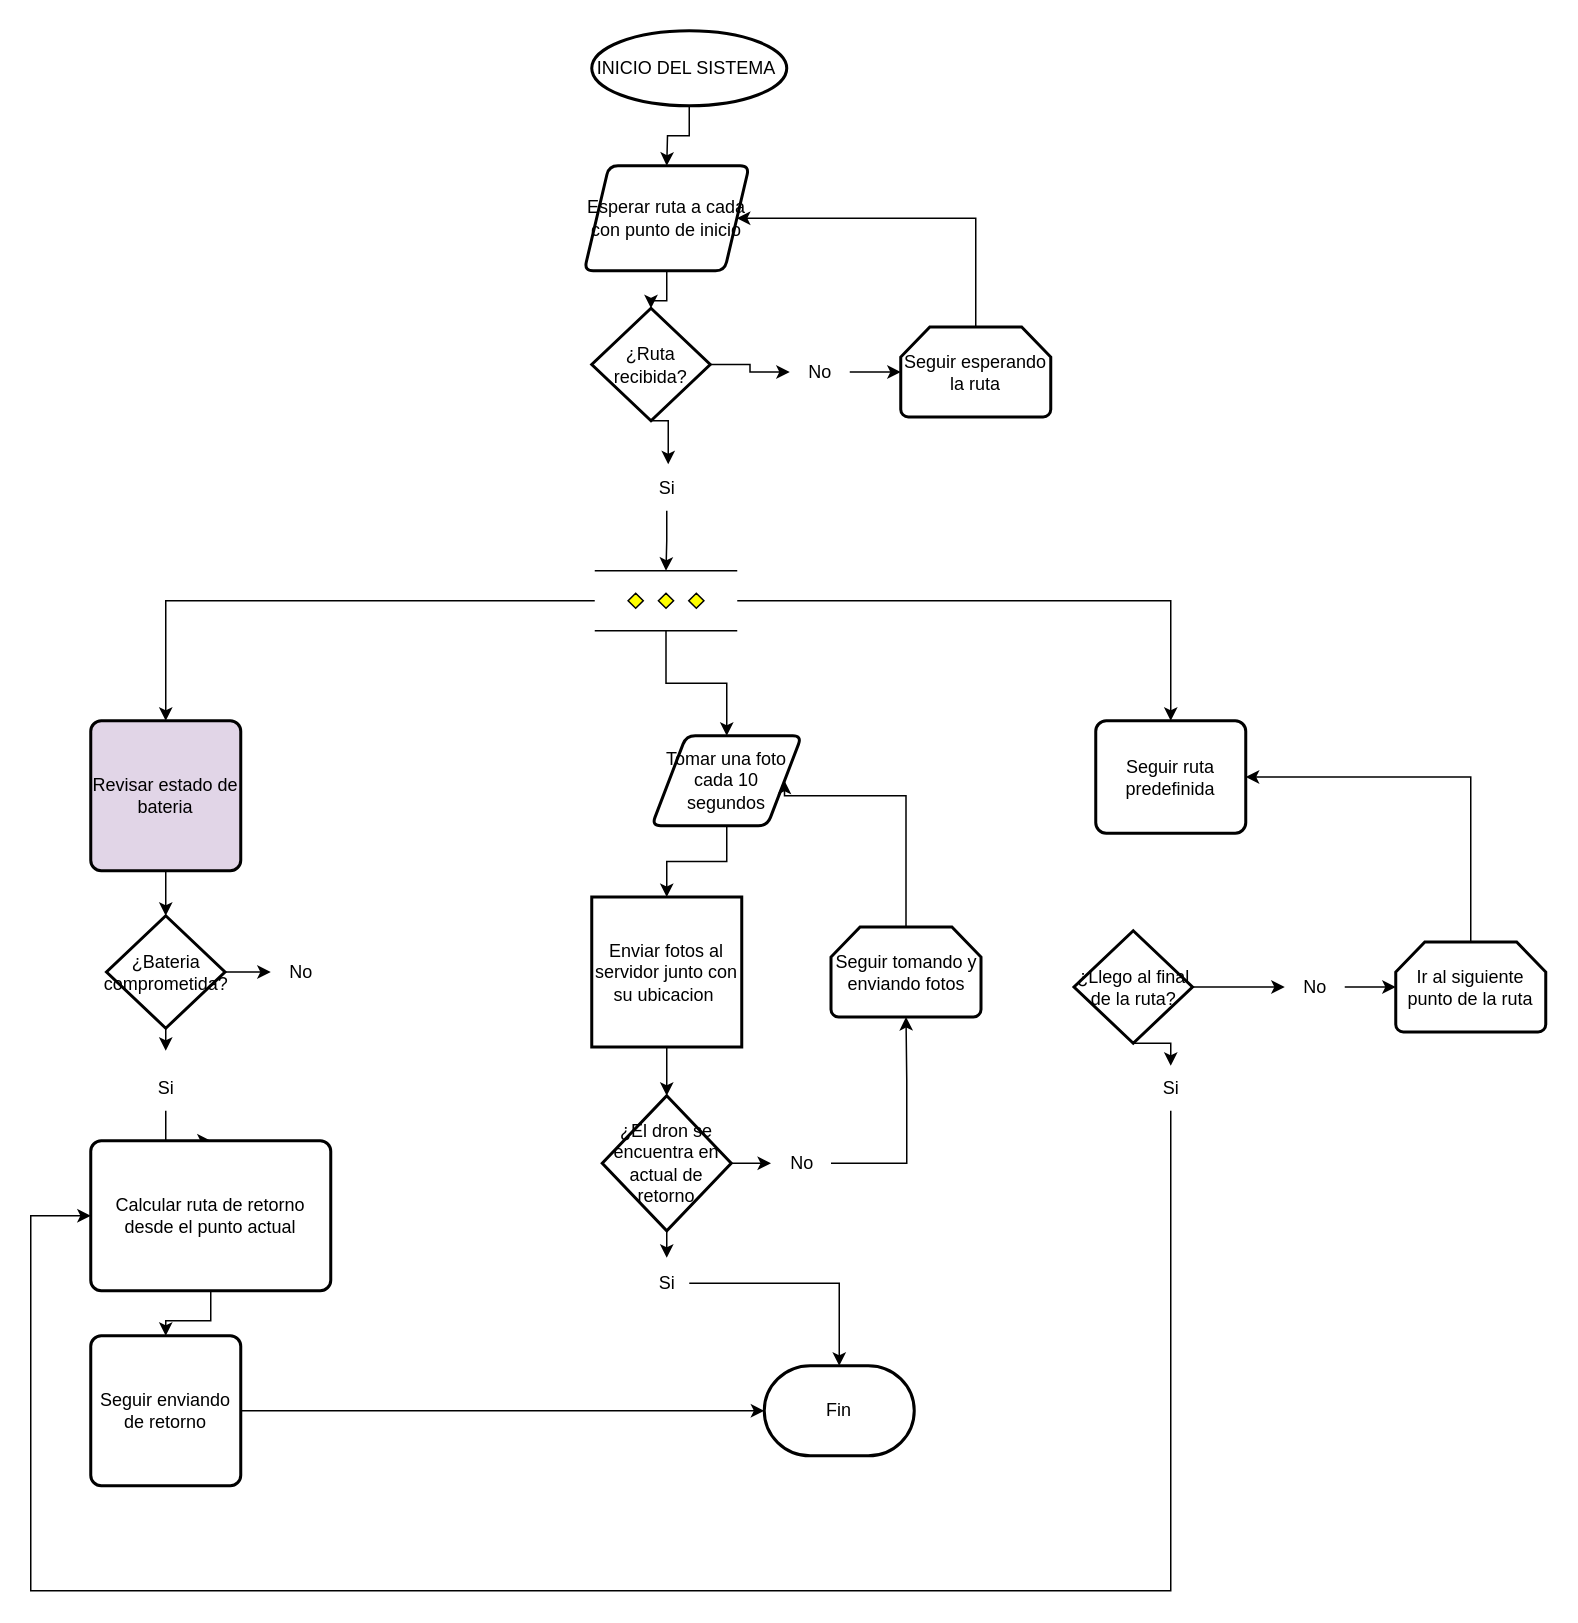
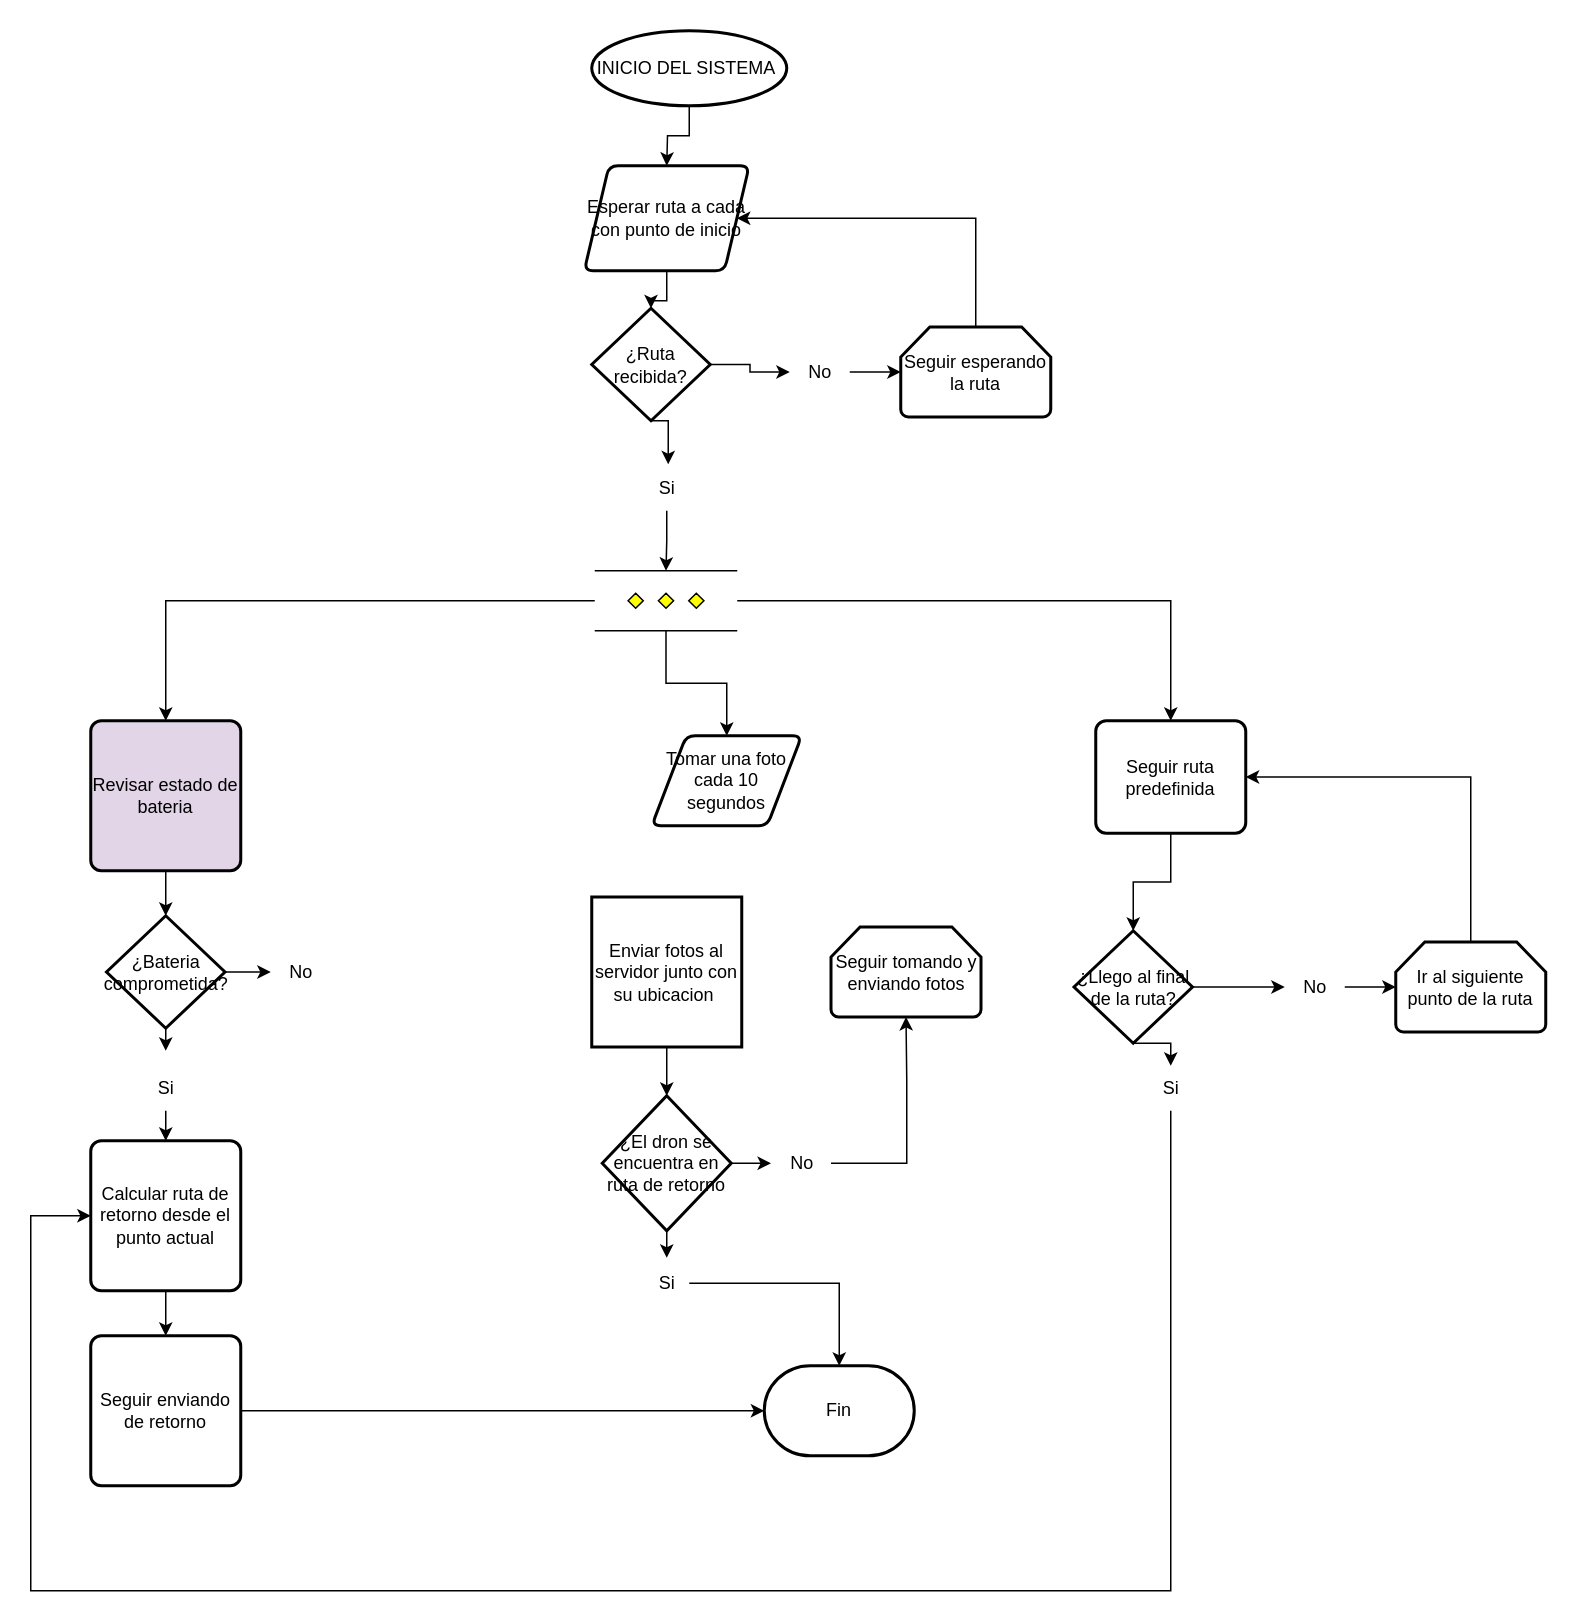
  <mxCell id="0" />
  <mxCell id="1" parent="0" />
  <mxCell id="2" style="edgeStyle=orthogonalEdgeStyle;rounded=0;orthogonalLoop=1;jettySize=auto;html=1;exitX=0.5;exitY=1;exitDx=0;exitDy=0;exitPerimeter=0;entryX=0.5;entryY=0;entryDx=0;entryDy=0;" parent="1" source="3" edge="1"><mxGeometry relative="1" as="geometry"><mxPoint x="444" y="110" as="targetPoint" /></mxGeometry></mxCell>
  <mxCell id="3" value="INICIO DEL SISTEMA&amp;nbsp;" style="strokeWidth=2;html=1;shape=mxgraph.flowchart.start_1;whiteSpace=wrap;" parent="1" vertex="1"><mxGeometry x="394" y="20" width="130" height="50" as="geometry" /></mxCell>
  <mxCell id="4" value="" style="edgeStyle=orthogonalEdgeStyle;rounded=0;orthogonalLoop=1;jettySize=auto;html=1;" parent="1" source="5" target="8" edge="1"><mxGeometry relative="1" as="geometry" /></mxCell>
  <mxCell id="5" value="Esperar ruta a cada con punto de inicio" style="shape=parallelogram;html=1;strokeWidth=2;perimeter=parallelogramPerimeter;whiteSpace=wrap;rounded=1;arcSize=12;size=0.15;" parent="1" vertex="1"><mxGeometry x="389" y="110" width="110" height="70" as="geometry" /></mxCell>
  <mxCell id="6" value="" style="edgeStyle=orthogonalEdgeStyle;rounded=0;orthogonalLoop=1;jettySize=auto;html=1;" parent="1" source="8" target="12" edge="1"><mxGeometry relative="1" as="geometry" /></mxCell>
  <mxCell id="7" style="edgeStyle=orthogonalEdgeStyle;rounded=0;orthogonalLoop=1;jettySize=auto;html=1;exitX=0.5;exitY=1;exitDx=0;exitDy=0;exitPerimeter=0;entryX=0.533;entryY=-0.033;entryDx=0;entryDy=0;entryPerimeter=0;" parent="1" source="8" target="10" edge="1"><mxGeometry relative="1" as="geometry" /></mxCell>
  <mxCell id="8" value="¿Ruta recibida?" style="strokeWidth=2;html=1;shape=mxgraph.flowchart.decision;whiteSpace=wrap;" parent="1" vertex="1"><mxGeometry x="394" y="205" width="79" height="75" as="geometry" /></mxCell>
  <mxCell id="9" value="" style="edgeStyle=orthogonalEdgeStyle;rounded=0;orthogonalLoop=1;jettySize=auto;html=1;" parent="1" source="10" target="16" edge="1"><mxGeometry relative="1" as="geometry" /></mxCell>
  <mxCell id="10" value="Si" style="text;html=1;align=center;verticalAlign=middle;resizable=0;points=[];autosize=1;strokeColor=none;fillColor=none;" parent="1" vertex="1"><mxGeometry x="429" y="310" width="30" height="30" as="geometry" /></mxCell>
  <mxCell id="11" value="" style="edgeStyle=orthogonalEdgeStyle;rounded=0;orthogonalLoop=1;jettySize=auto;html=1;" parent="1" source="12" target="56" edge="1"><mxGeometry relative="1" as="geometry" /></mxCell>
  <mxCell id="12" value="No" style="text;html=1;align=center;verticalAlign=middle;resizable=0;points=[];autosize=1;strokeColor=none;fillColor=none;" parent="1" vertex="1"><mxGeometry x="526" y="232.5" width="40" height="30" as="geometry" /></mxCell>
  <mxCell id="13" style="edgeStyle=orthogonalEdgeStyle;rounded=0;orthogonalLoop=1;jettySize=auto;html=1;exitX=0.5;exitY=1;exitDx=0;exitDy=0;exitPerimeter=0;entryX=0.5;entryY=0;entryDx=0;entryDy=0;" parent="1" source="16" target="31" edge="1"><mxGeometry relative="1" as="geometry" /></mxCell>
  <mxCell id="14" style="edgeStyle=orthogonalEdgeStyle;rounded=0;orthogonalLoop=1;jettySize=auto;html=1;exitX=0;exitY=0.5;exitDx=0;exitDy=0;exitPerimeter=0;entryX=0.5;entryY=0;entryDx=0;entryDy=0;" parent="1" source="16" target="18" edge="1"><mxGeometry relative="1" as="geometry" /></mxCell>
  <mxCell id="15" style="edgeStyle=orthogonalEdgeStyle;rounded=0;orthogonalLoop=1;jettySize=auto;html=1;exitX=1;exitY=0.5;exitDx=0;exitDy=0;exitPerimeter=0;entryX=0.5;entryY=0;entryDx=0;entryDy=0;" parent="1" source="16" target="20" edge="1"><mxGeometry relative="1" as="geometry" /></mxCell>
  <mxCell id="16" value="" style="verticalLabelPosition=bottom;verticalAlign=top;html=1;shape=mxgraph.flowchart.parallel_mode;pointerEvents=1" parent="1" vertex="1"><mxGeometry x="396" y="380" width="95" height="40" as="geometry" /></mxCell>
  <mxCell id="17" value="" style="edgeStyle=orthogonalEdgeStyle;rounded=0;orthogonalLoop=1;jettySize=auto;html=1;" parent="1" source="18" target="23" edge="1"><mxGeometry relative="1" as="geometry" /></mxCell>
  <mxCell id="18" value="Revisar estado de bateria" style="rounded=1;whiteSpace=wrap;html=1;absoluteArcSize=1;arcSize=14;strokeWidth=2;fillColor=#e1d5e7;" parent="1" vertex="1"><mxGeometry x="60" y="480" width="100" height="100" as="geometry" /></mxCell>
+ <mxCell id="19" value="" style="edgeStyle=orthogonalEdgeStyle;rounded=0;orthogonalLoop=1;jettySize=auto;html=1;" parent="1" source="20" target="36" edge="1"><mxGeometry relative="1" as="geometry" /></mxCell>
  <mxCell id="20" value="Seguir ruta predefinida" style="rounded=1;whiteSpace=wrap;html=1;absoluteArcSize=1;arcSize=14;strokeWidth=2;" parent="1" vertex="1"><mxGeometry x="730" y="480" width="100" height="75" as="geometry" /></mxCell>
  <mxCell id="21" style="edgeStyle=orthogonalEdgeStyle;rounded=0;orthogonalLoop=1;jettySize=auto;html=1;exitX=0.5;exitY=1;exitDx=0;exitDy=0;exitPerimeter=0;entryX=0.5;entryY=0;entryDx=0;entryDy=0;entryPerimeter=0;" parent="1" source="23" edge="1"><mxGeometry relative="1" as="geometry"><mxPoint x="110" y="700" as="targetPoint" /></mxGeometry></mxCell>
  <mxCell id="22" value="" style="edgeStyle=orthogonalEdgeStyle;rounded=0;orthogonalLoop=1;jettySize=auto;html=1;" parent="1" source="23" target="26" edge="1"><mxGeometry relative="1" as="geometry" /></mxCell>
  <mxCell id="23" value="¿Bateria comprometida?" style="strokeWidth=2;html=1;shape=mxgraph.flowchart.decision;whiteSpace=wrap;" parent="1" vertex="1"><mxGeometry x="70.5" y="610" width="79" height="75" as="geometry" /></mxCell>
  <mxCell id="24" value="" style="edgeStyle=orthogonalEdgeStyle;rounded=0;orthogonalLoop=1;jettySize=auto;html=1;" parent="1" source="25" target="28" edge="1"><mxGeometry relative="1" as="geometry" /></mxCell>
  <mxCell id="25" value="Si" style="text;html=1;align=center;verticalAlign=middle;resizable=0;points=[];autosize=1;strokeColor=none;fillColor=none;" parent="1" vertex="1"><mxGeometry x="95" y="710" width="30" height="30" as="geometry" /></mxCell>
  <mxCell id="26" value="No" style="text;html=1;align=center;verticalAlign=middle;resizable=0;points=[];autosize=1;strokeColor=none;fillColor=none;" parent="1" vertex="1"><mxGeometry x="180" y="632.5" width="40" height="30" as="geometry" /></mxCell>
  <mxCell id="27" value="" style="edgeStyle=orthogonalEdgeStyle;rounded=0;orthogonalLoop=1;jettySize=auto;html=1;" parent="1" source="28" target="42" edge="1"><mxGeometry relative="1" as="geometry" /></mxCell>
- <mxCell id="28" value="Calcular ruta de retorno desde el punto actual" style="rounded=1;whiteSpace=wrap;html=1;absoluteArcSize=1;arcSize=14;strokeWidth=2;" parent="1" vertex="1"><mxGeometry x="60" y="760" width="160" height="100" as="geometry" /></mxCell>
+ <mxCell id="28" value="Calcular ruta de retorno desde el punto actual" style="rounded=1;whiteSpace=wrap;html=1;absoluteArcSize=1;arcSize=14;strokeWidth=2;" parent="1" vertex="1"><mxGeometry x="60" y="760" width="100" height="100" as="geometry" /></mxCell>
  <mxCell id="29" value="Fin" style="strokeWidth=2;html=1;shape=mxgraph.flowchart.terminator;whiteSpace=wrap;" parent="1" vertex="1"><mxGeometry x="509" y="910" width="100" height="60" as="geometry" /></mxCell>
- <mxCell id="30" value="" style="edgeStyle=orthogonalEdgeStyle;rounded=0;orthogonalLoop=1;jettySize=auto;html=1;" parent="1" source="31" target="33" edge="1"><mxGeometry relative="1" as="geometry" /></mxCell>
  <mxCell id="31" value="Tomar una foto cada 10 segundos" style="shape=parallelogram;html=1;strokeWidth=2;perimeter=parallelogramPerimeter;whiteSpace=wrap;rounded=1;arcSize=12;size=0.23;" parent="1" vertex="1"><mxGeometry x="434" y="490" width="100" height="60" as="geometry" /></mxCell>
  <mxCell id="32" value="" style="edgeStyle=orthogonalEdgeStyle;rounded=0;orthogonalLoop=1;jettySize=auto;html=1;" parent="1" source="33" target="46" edge="1"><mxGeometry relative="1" as="geometry" /></mxCell>
  <mxCell id="33" value="Enviar fotos al servidor junto con su ubicacion&amp;nbsp;" style="whiteSpace=wrap;html=1;absoluteArcSize=1;arcSize=14;strokeWidth=2;rounded=0;" parent="1" vertex="1"><mxGeometry x="394" y="597.5" width="100" height="100" as="geometry" /></mxCell>
  <mxCell id="34" style="edgeStyle=orthogonalEdgeStyle;rounded=0;orthogonalLoop=1;jettySize=auto;html=1;exitX=0.5;exitY=1;exitDx=0;exitDy=0;exitPerimeter=0;entryX=0.5;entryY=0;entryDx=0;entryDy=0;entryPerimeter=0;" parent="1" source="36" target="38" edge="1"><mxGeometry relative="1" as="geometry" /></mxCell>
  <mxCell id="35" value="" style="edgeStyle=orthogonalEdgeStyle;rounded=0;orthogonalLoop=1;jettySize=auto;html=1;" parent="1" source="36" target="40" edge="1"><mxGeometry relative="1" as="geometry" /></mxCell>
  <mxCell id="36" value="¿Llego al final de la ruta?" style="strokeWidth=2;html=1;shape=mxgraph.flowchart.decision;whiteSpace=wrap;" parent="1" vertex="1"><mxGeometry x="715.5" y="620" width="79" height="75" as="geometry" /></mxCell>
  <mxCell id="37" value="" style="edgeStyle=orthogonalEdgeStyle;rounded=0;orthogonalLoop=1;jettySize=auto;html=1;entryX=0;entryY=0.5;entryDx=0;entryDy=0;" parent="1" source="38" target="28" edge="1"><mxGeometry relative="1" as="geometry"><mxPoint x="780" y="805" as="targetPoint" /><Array as="points"><mxPoint x="780" y="1060" /><mxPoint x="20" y="1060" /><mxPoint x="20" y="810" /></Array></mxGeometry></mxCell>
  <mxCell id="38" value="Si" style="text;html=1;align=center;verticalAlign=middle;resizable=0;points=[];autosize=1;strokeColor=none;fillColor=none;" parent="1" vertex="1"><mxGeometry x="765" y="710" width="30" height="30" as="geometry" /></mxCell>
  <mxCell id="39" value="" style="edgeStyle=orthogonalEdgeStyle;rounded=0;orthogonalLoop=1;jettySize=auto;html=1;" parent="1" source="40" target="54" edge="1"><mxGeometry relative="1" as="geometry" /></mxCell>
  <mxCell id="40" value="No" style="text;html=1;align=center;verticalAlign=middle;resizable=0;points=[];autosize=1;strokeColor=none;fillColor=none;" parent="1" vertex="1"><mxGeometry x="856" y="642.5" width="40" height="30" as="geometry" /></mxCell>
  <mxCell id="41" style="edgeStyle=orthogonalEdgeStyle;rounded=0;orthogonalLoop=1;jettySize=auto;html=1;exitX=1;exitY=0.5;exitDx=0;exitDy=0;entryX=0;entryY=0.5;entryDx=0;entryDy=0;entryPerimeter=0;" parent="1" source="42" target="29" edge="1"><mxGeometry relative="1" as="geometry" /></mxCell>
  <mxCell id="42" value="Seguir enviando de retorno" style="rounded=1;whiteSpace=wrap;html=1;absoluteArcSize=1;arcSize=14;strokeWidth=2;" parent="1" vertex="1"><mxGeometry x="60" y="890" width="100" height="100" as="geometry" /></mxCell>
  <mxCell id="43" style="edgeStyle=orthogonalEdgeStyle;rounded=0;orthogonalLoop=1;jettySize=auto;html=1;exitX=0.5;exitY=1;exitDx=0;exitDy=0;exitPerimeter=0;entryX=0.5;entryY=0;entryDx=0;entryDy=0;entryPerimeter=0;" parent="1" source="46" edge="1"><mxGeometry relative="1" as="geometry"><mxPoint x="443.5" y="820" as="targetPoint" /></mxGeometry></mxCell>
  <mxCell id="44" value="" style="edgeStyle=orthogonalEdgeStyle;rounded=0;orthogonalLoop=1;jettySize=auto;html=1;" parent="1" source="46" target="50" edge="1"><mxGeometry relative="1" as="geometry" /></mxCell>
  <mxCell id="45" style="edgeStyle=orthogonalEdgeStyle;rounded=0;orthogonalLoop=1;jettySize=auto;html=1;exitX=0.5;exitY=1;exitDx=0;exitDy=0;exitPerimeter=0;entryX=0.5;entryY=-0.067;entryDx=0;entryDy=0;entryPerimeter=0;" parent="1" source="46" target="48" edge="1"><mxGeometry relative="1" as="geometry" /></mxCell>
- <mxCell id="46" value="¿El dron se encuentra en actual de retorno" style="strokeWidth=2;html=1;shape=mxgraph.flowchart.decision;whiteSpace=wrap;" parent="1" vertex="1"><mxGeometry x="401" y="730" width="86" height="90" as="geometry" /></mxCell>
+ <mxCell id="46" value="¿El dron se encuentra en ruta de retorno" style="strokeWidth=2;html=1;shape=mxgraph.flowchart.decision;whiteSpace=wrap;" parent="1" vertex="1"><mxGeometry x="401" y="730" width="86" height="90" as="geometry" /></mxCell>
  <mxCell id="47" value="" style="edgeStyle=orthogonalEdgeStyle;rounded=0;orthogonalLoop=1;jettySize=auto;html=1;" parent="1" source="48" target="29" edge="1"><mxGeometry relative="1" as="geometry" /></mxCell>
  <mxCell id="48" value="Si" style="text;html=1;align=center;verticalAlign=middle;resizable=0;points=[];autosize=1;strokeColor=none;fillColor=none;" parent="1" vertex="1"><mxGeometry x="429" y="840" width="30" height="30" as="geometry" /></mxCell>
  <mxCell id="49" value="" style="edgeStyle=orthogonalEdgeStyle;rounded=0;orthogonalLoop=1;jettySize=auto;html=1;entryX=0.5;entryY=1;entryDx=0;entryDy=0;entryPerimeter=0;" parent="1" source="50" target="52" edge="1"><mxGeometry relative="1" as="geometry"><mxPoint x="593.5" y="775" as="targetPoint" /><Array as="points"><mxPoint x="604" y="775" /><mxPoint x="604" y="719" /></Array></mxGeometry></mxCell>
  <mxCell id="50" value="No" style="text;html=1;align=center;verticalAlign=middle;resizable=0;points=[];autosize=1;strokeColor=none;fillColor=none;" parent="1" vertex="1"><mxGeometry x="513.5" y="760" width="40" height="30" as="geometry" /></mxCell>
- <mxCell id="51" style="edgeStyle=orthogonalEdgeStyle;rounded=0;orthogonalLoop=1;jettySize=auto;html=1;exitX=0.5;exitY=0;exitDx=0;exitDy=0;exitPerimeter=0;entryX=1;entryY=0.5;entryDx=0;entryDy=0;" parent="1" source="52" target="31" edge="1"><mxGeometry relative="1" as="geometry"><Array as="points"><mxPoint x="604" y="530" /></Array></mxGeometry></mxCell>
  <mxCell id="52" value="Seguir tomando y enviando fotos" style="strokeWidth=2;html=1;shape=mxgraph.flowchart.loop_limit;whiteSpace=wrap;" parent="1" vertex="1"><mxGeometry x="553.5" y="617.5" width="100" height="60" as="geometry" /></mxCell>
  <mxCell id="53" style="edgeStyle=orthogonalEdgeStyle;rounded=0;orthogonalLoop=1;jettySize=auto;html=1;exitX=0.5;exitY=0;exitDx=0;exitDy=0;exitPerimeter=0;entryX=1;entryY=0.5;entryDx=0;entryDy=0;" parent="1" source="54" target="20" edge="1"><mxGeometry relative="1" as="geometry" /></mxCell>
  <mxCell id="54" value="Ir al siguiente punto de la ruta" style="strokeWidth=2;html=1;shape=mxgraph.flowchart.loop_limit;whiteSpace=wrap;" parent="1" vertex="1"><mxGeometry x="930" y="627.5" width="100" height="60" as="geometry" /></mxCell>
  <mxCell id="55" style="edgeStyle=orthogonalEdgeStyle;rounded=0;orthogonalLoop=1;jettySize=auto;html=1;exitX=0.5;exitY=0;exitDx=0;exitDy=0;exitPerimeter=0;entryX=1;entryY=0.5;entryDx=0;entryDy=0;" parent="1" source="56" target="5" edge="1"><mxGeometry relative="1" as="geometry"><Array as="points"><mxPoint x="650" y="145" /></Array></mxGeometry></mxCell>
  <mxCell id="56" value="Seguir esperando la ruta" style="strokeWidth=2;html=1;shape=mxgraph.flowchart.loop_limit;whiteSpace=wrap;" parent="1" vertex="1"><mxGeometry x="600" y="217.5" width="100" height="60" as="geometry" /></mxCell>
